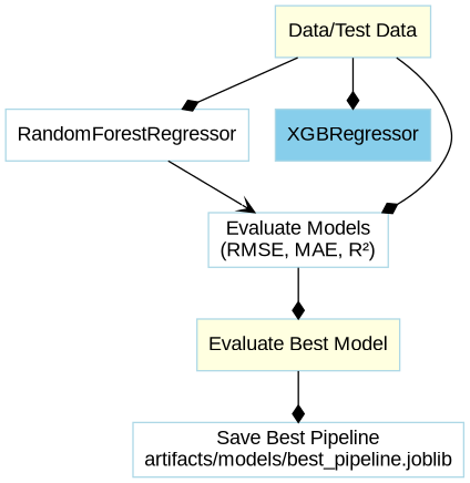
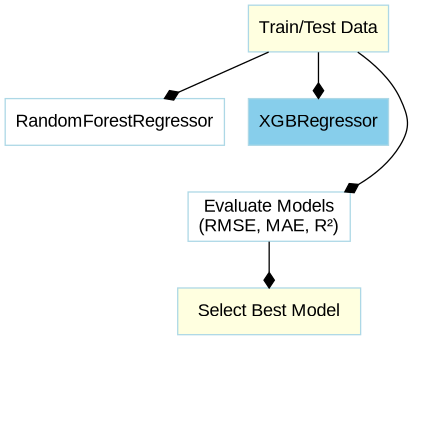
  digraph {
    rankdir=TB
    node [color=lightblue fillcolor=white fontname=Arial shape=box style=filled]
    edge [arrowhead=diamond]
-   n1 [fillcolor=lightyellow label="Data/Test Data"]
+   n1 [fillcolor=lightyellow label="Train/Test Data"]
    n2 [label=RandomForestRegressor]
    n3 [fillcolor=skyblue label=XGBRegressor]
    n4 [label="Evaluate Models\n(RMSE, MAE, R²)"]
-   n5 [fillcolor=lightyellow label="Evaluate Best Model"]
-   n6 [label="Save Best Pipeline\nartifacts/models/best_pipeline.joblib"]
+   n5 [fillcolor=lightyellow label="Select Best Model"]
    n1 -> n2
    n1 -> n3
    n1 -> n4
-   n2 -> n4 [arrowhead=vee]
    n4 -> n5
-   n5 -> n6
  }
